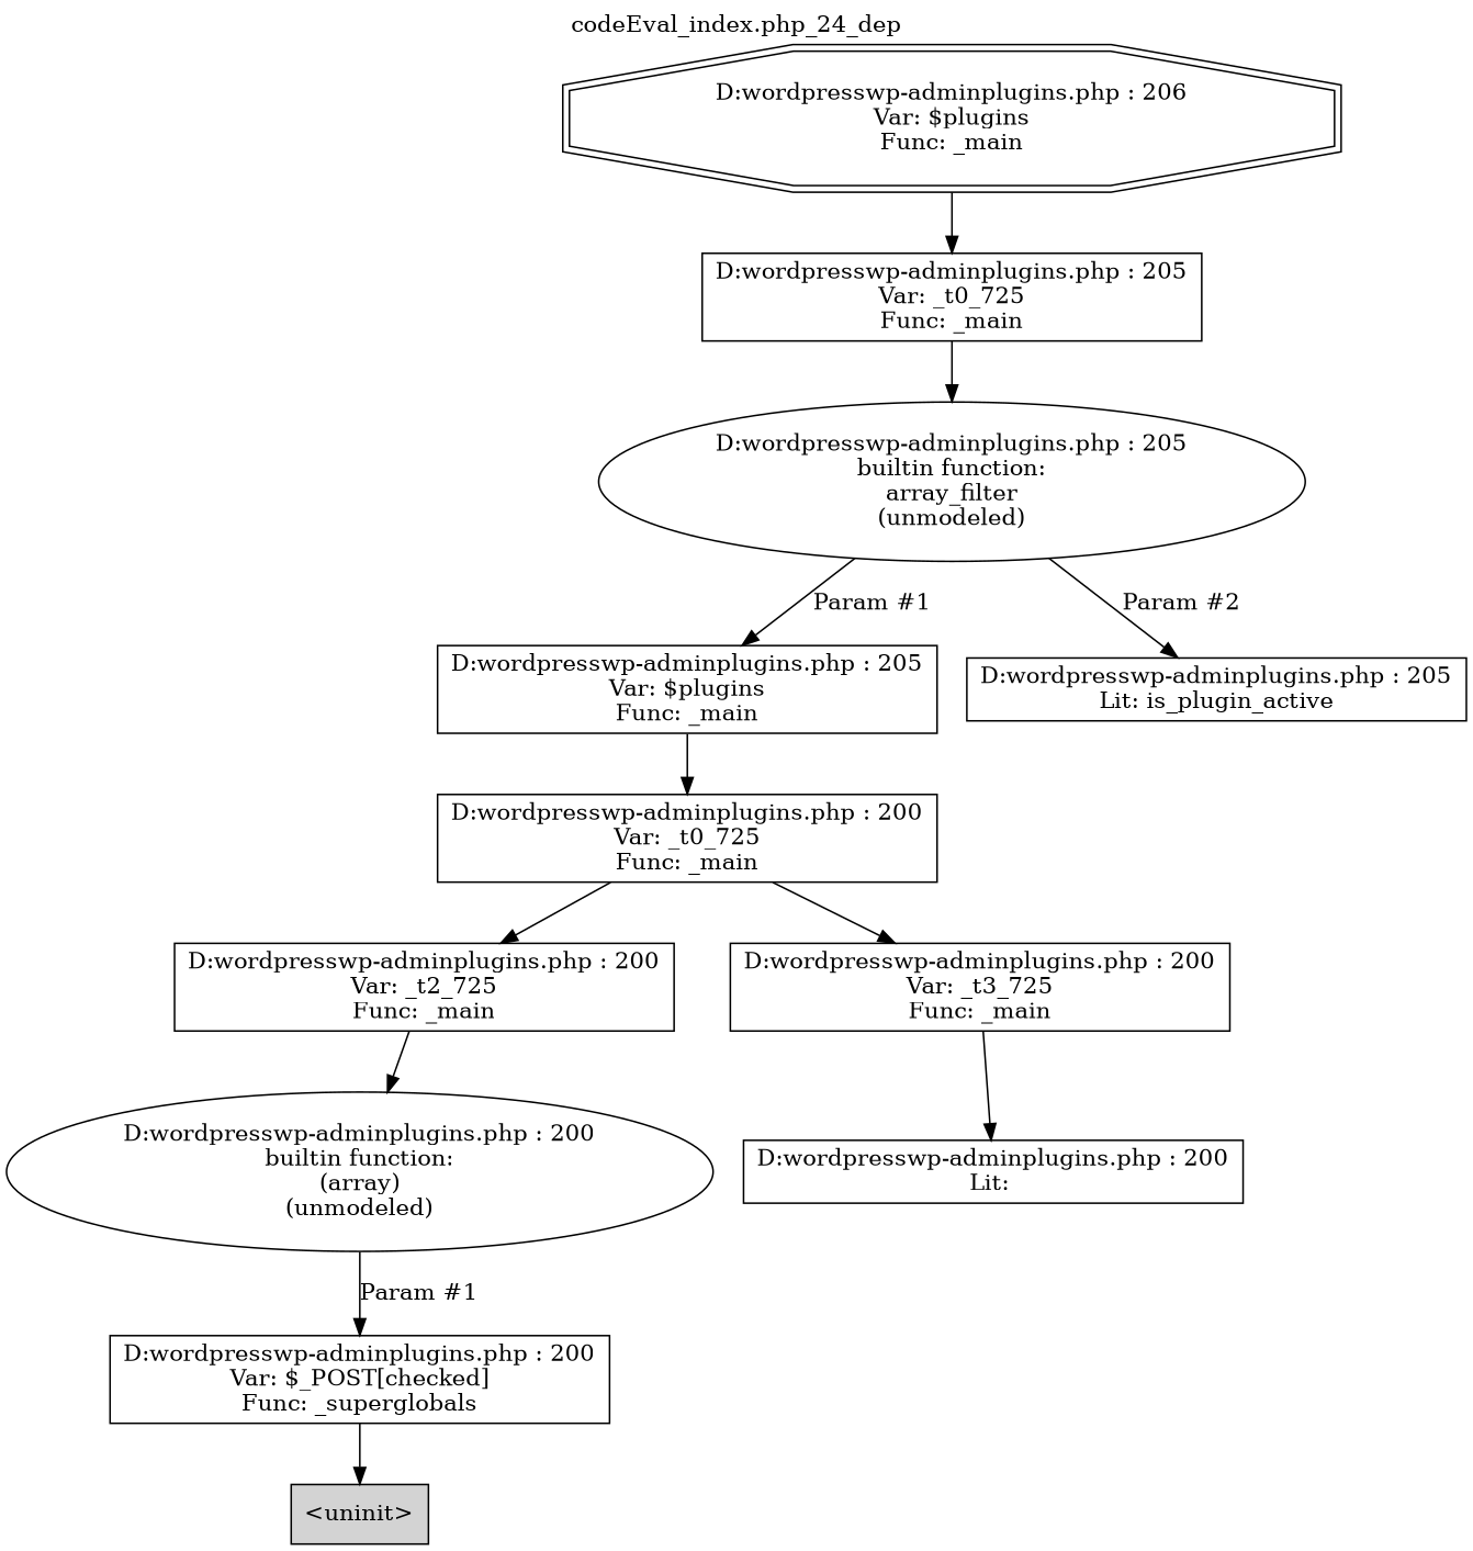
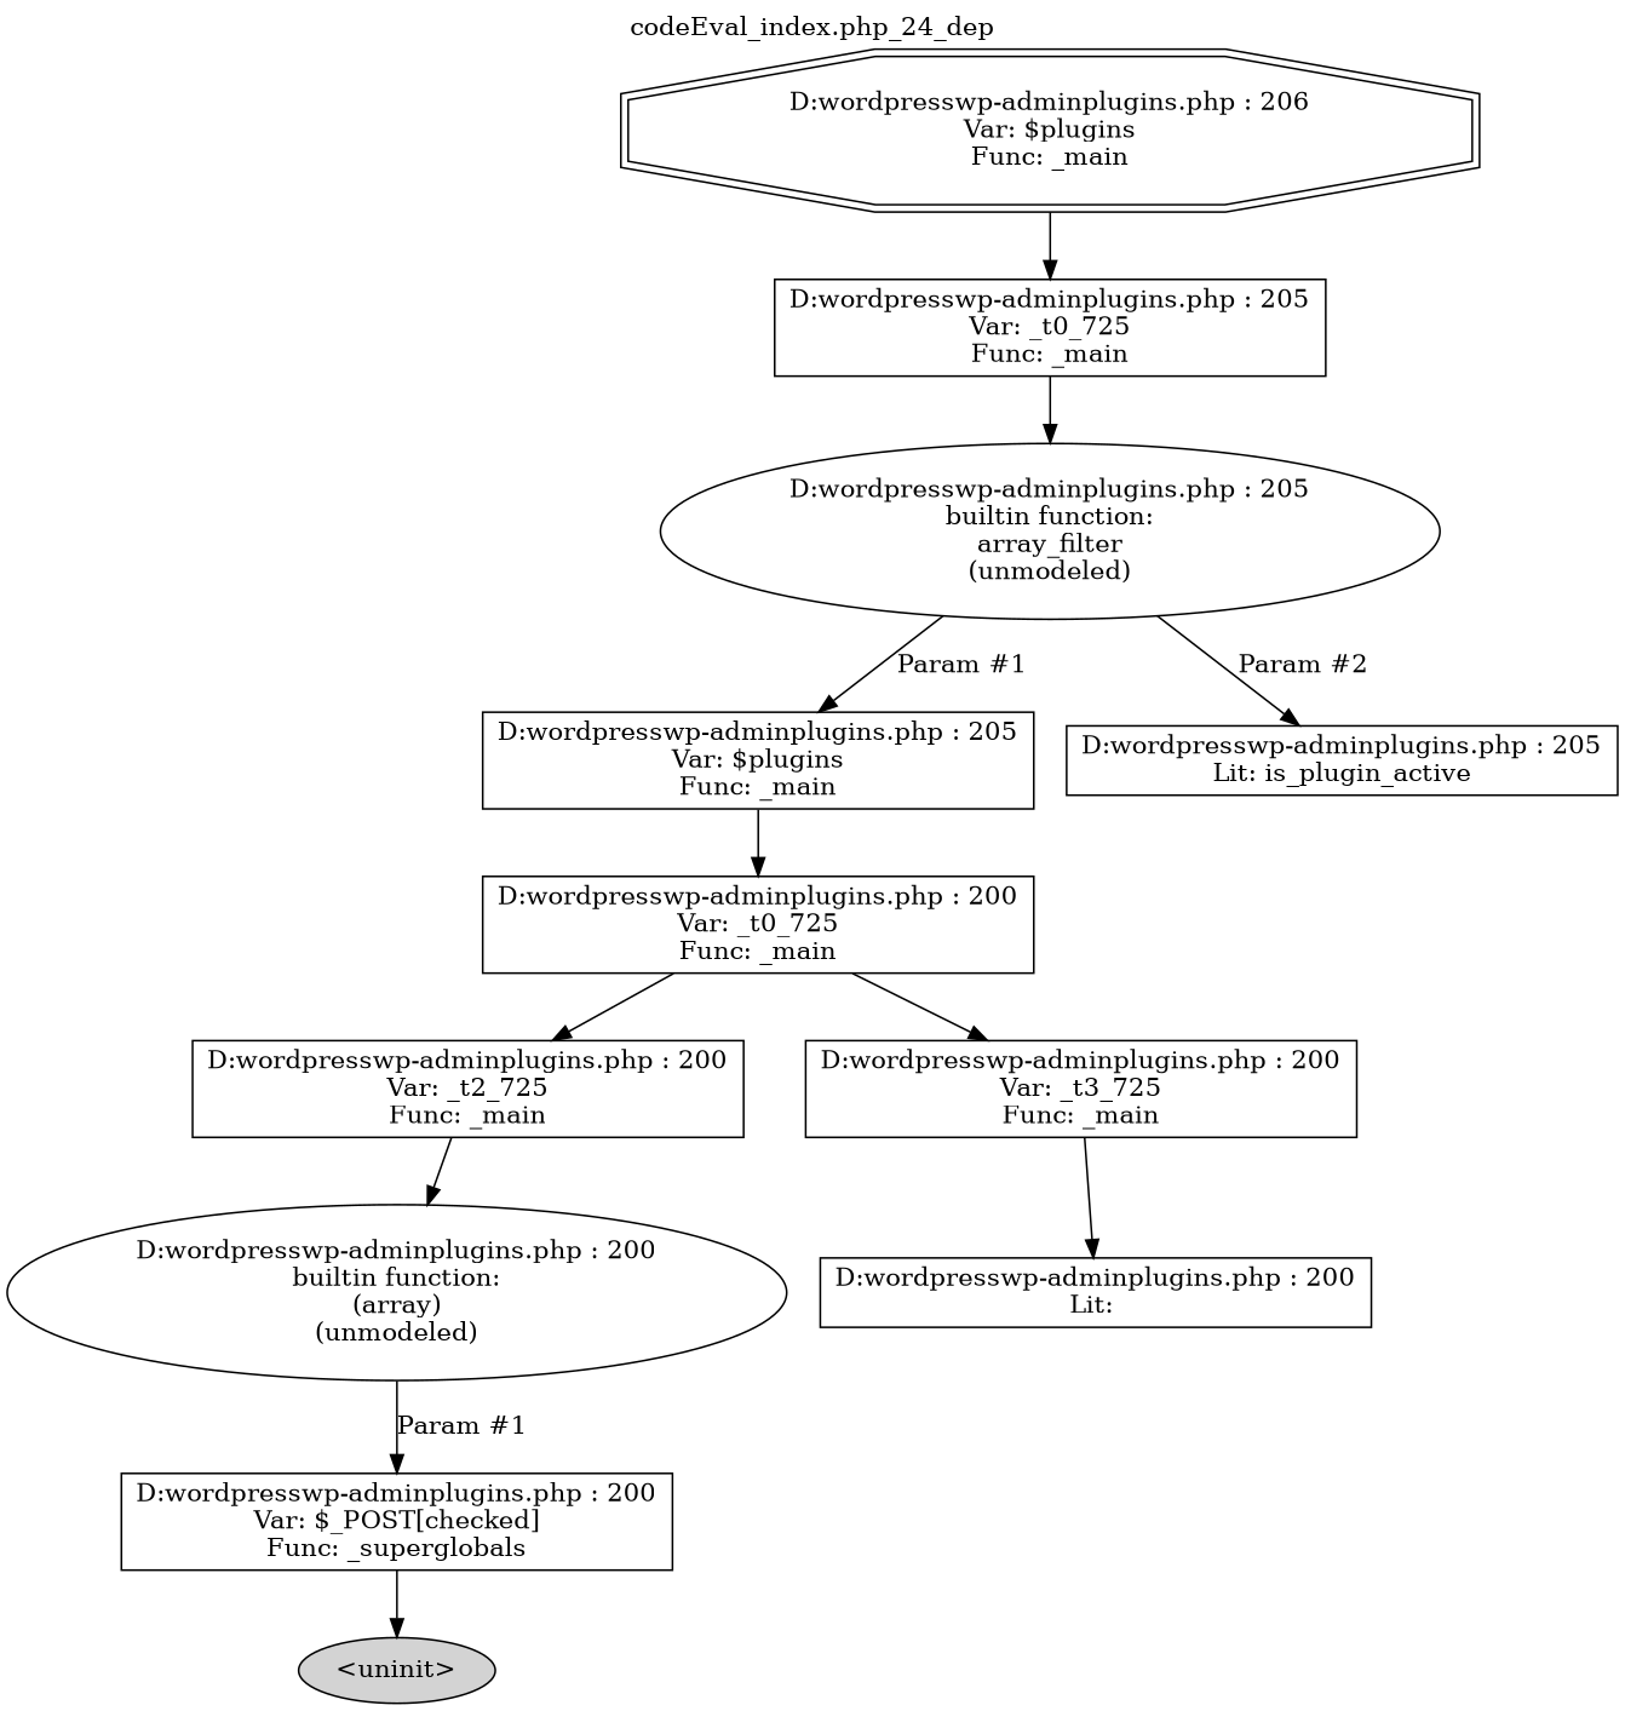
  digraph {
    label="codeEval_index.php_24_dep"
    labelloc=t
    node [shape=box]
    n1 [label="D:\wordpress\wp-admin\plugins.php : 206\nVar: $plugins\nFunc: _main\n" shape=doubleoctagon]
    n2 [label="D:\wordpress\wp-admin\plugins.php : 205\nVar: _t0_725\nFunc: _main\n"]
    n3 [label="D:\wordpress\wp-admin\plugins.php : 205\nbuiltin function:\narray_filter\n(unmodeled)\n" shape=ellipse]
    n4 [label="D:\wordpress\wp-admin\plugins.php : 205\nVar: $plugins\nFunc: _main\n"]
    n5 [label="D:\wordpress\wp-admin\plugins.php : 205\nLit: is_plugin_active\n"]
    n6 [label="D:\wordpress\wp-admin\plugins.php : 200\nVar: _t0_725\nFunc: _main\n"]
    n7 [label="D:\wordpress\wp-admin\plugins.php : 200\nVar: _t2_725\nFunc: _main\n"]
    n8 [label="D:\wordpress\wp-admin\plugins.php : 200\nVar: _t3_725\nFunc: _main\n"]
    n9 [label="D:\wordpress\wp-admin\plugins.php : 200\nbuiltin function:\n(array)\n(unmodeled)\n" shape=ellipse]
    n10 [label="D:\wordpress\wp-admin\plugins.php : 200\nVar: $_POST[checked]\nFunc: _superglobals\n"]
-   n11 [label="<uninit>" style=filled]
+   n11 [label="<uninit>" shape=ellipse style=filled]
    n12 [label="D:\wordpress\wp-admin\plugins.php : 200\nLit: \n"]
    n1 -> n2
    n2 -> n3
    n3 -> n4 [label="Param #1"]
    n3 -> n5 [label="Param #2"]
    n4 -> n6
    n6 -> n7
    n6 -> n8
    n7 -> n9
    n8 -> n12
    n9 -> n10 [label="Param #1"]
    n10 -> n11
  }
